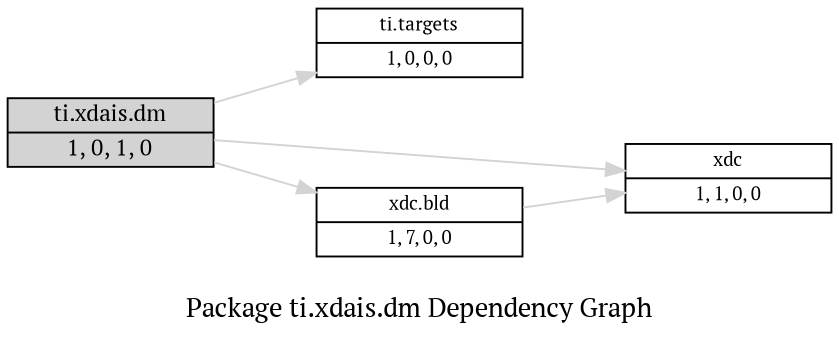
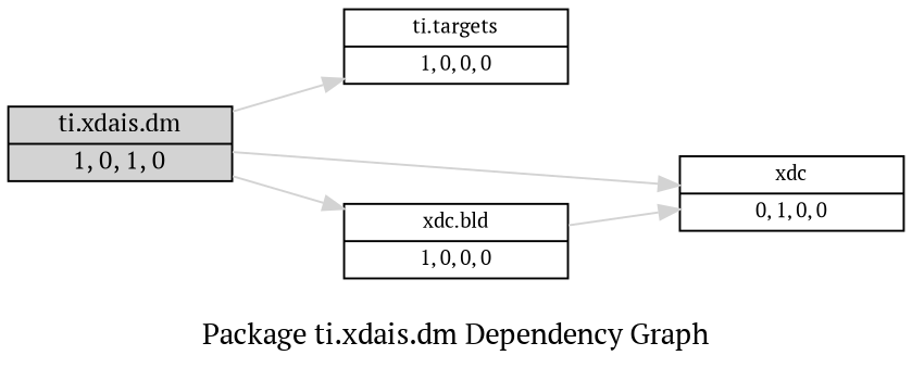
  digraph {
    concentrate=true
    fontname="PT Serif"
    label="\nPackage ti.xdais.dm Dependency Graph"
    rankdir=LR
    ranksep=.75
    node [color=black fillcolor=white fixedsize=true font=Helvetica fontname="PT Serif" fontsize=10 shape=record style=filled]
    edge [color=lightgrey fontname="PT Serif" style=solid]
    n1 [fillcolor=lightgrey fontsize=12 label="ti.xdais.dm|1, 0, 1, 0" width=1.5]
    n2 [label="ti.targets|1, 0, 0, 0" width=1.5]
-   n3 [label="xdc|1, 1, 0, 0" width=1.5]
-   n4 [label="xdc.bld|1, 7, 0, 0" width=1.5]
+   n3 [label="xdc|0, 1, 0, 0" width=1.5]
+   n4 [label="xdc.bld|1, 0, 0, 0" width=1.5]
    n1 -> n2
    n1 -> n3
    n1 -> n4
    n4 -> n3
  }
